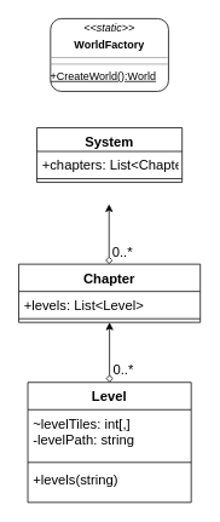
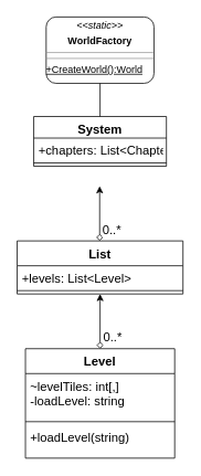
  <mxCell id="0" />
  <mxCell id="1" parent="0" />
  <mxCell id="2" value="" style="edgeStyle=none;rounded=1;orthogonalLoop=1;jettySize=auto;fontFamily=Helvetica;fontSize=20;startArrow=diamond;startFill=0;html=1;horizontal=1;" edge="1" parent="1" source="4" target="10"><mxGeometry relative="1" as="geometry" /></mxCell>
  <mxCell id="3" value="0..*" style="edgeLabel;html=1;align=center;verticalAlign=middle;resizable=0;points=[];fontSize=15;fontFamily=Helvetica;" vertex="1" connectable="0" parent="2"><mxGeometry x="-0.545" y="1" relative="1" as="geometry"><mxPoint x="15" as="offset" /></mxGeometry></mxCell>
  <mxCell id="4" value="Level" style="swimlane;fontStyle=1;align=center;verticalAlign=top;childLayout=stackLayout;horizontal=1;startSize=30;horizontalStack=0;resizeParent=1;resizeParentMax=0;resizeLast=0;collapsible=1;marginBottom=0;fontFamily=Helvetica;fontSize=15;" vertex="1" parent="1"><mxGeometry x="30" y="420" width="180" height="132" as="geometry" /></mxCell>
- <mxCell id="5" value="~levelTiles: int[,]&#10;-levelPath: string&#10;" style="text;strokeColor=none;fillColor=none;align=left;verticalAlign=top;spacingLeft=4;spacingRight=4;overflow=hidden;rotatable=0;points=[[0,0.5],[1,0.5]];portConstraint=eastwest;fontSize=15;fontFamily=Helvetica;" vertex="1" parent="4"><mxGeometry y="30" width="180" height="54" as="geometry" /></mxCell>
+ <mxCell id="5" value="~levelTiles: int[,]&#10;-loadLevel: string&#10;" style="text;strokeColor=none;fillColor=none;align=left;verticalAlign=top;spacingLeft=4;spacingRight=4;overflow=hidden;rotatable=0;points=[[0,0.5],[1,0.5]];portConstraint=eastwest;fontSize=15;fontFamily=Helvetica;" vertex="1" parent="4"><mxGeometry y="30" width="180" height="54" as="geometry" /></mxCell>
  <mxCell id="6" value="" style="line;strokeWidth=1;fillColor=none;align=left;verticalAlign=middle;spacingTop=-1;spacingLeft=3;spacingRight=3;rotatable=0;labelPosition=right;points=[];portConstraint=eastwest;strokeColor=inherit;fontFamily=Helvetica;fontSize=15;" vertex="1" parent="4"><mxGeometry y="84" width="180" height="8" as="geometry" /></mxCell>
- <mxCell id="7" value="+levels(string)" style="text;strokeColor=none;fillColor=none;align=left;verticalAlign=top;spacingLeft=4;spacingRight=4;overflow=hidden;rotatable=0;points=[[0,0.5],[1,0.5]];portConstraint=eastwest;fontSize=15;fontFamily=Helvetica;" vertex="1" parent="4"><mxGeometry y="92" width="180" height="40" as="geometry" /></mxCell>
- <mxCell id="8" value="Chapter" style="swimlane;fontStyle=1;align=center;verticalAlign=top;childLayout=stackLayout;horizontal=1;startSize=30;horizontalStack=0;resizeParent=1;resizeParentMax=0;resizeLast=0;collapsible=1;marginBottom=0;fontFamily=Helvetica;fontSize=15;" vertex="1" parent="1"><mxGeometry x="20" y="290" width="200" height="64" as="geometry" /></mxCell>
+ <mxCell id="7" value="+loadLevel(string)" style="text;strokeColor=none;fillColor=none;align=left;verticalAlign=top;spacingLeft=4;spacingRight=4;overflow=hidden;rotatable=0;points=[[0,0.5],[1,0.5]];portConstraint=eastwest;fontSize=15;fontFamily=Helvetica;" vertex="1" parent="4"><mxGeometry y="92" width="180" height="40" as="geometry" /></mxCell>
+ <mxCell id="8" value="List" style="swimlane;fontStyle=1;align=center;verticalAlign=top;childLayout=stackLayout;horizontal=1;startSize=30;horizontalStack=0;resizeParent=1;resizeParentMax=0;resizeLast=0;collapsible=1;marginBottom=0;fontFamily=Helvetica;fontSize=15;" vertex="1" parent="1"><mxGeometry x="20" y="290" width="200" height="64" as="geometry" /></mxCell>
  <mxCell id="9" value="+levels: List&lt;Level&gt;" style="text;strokeColor=none;fillColor=none;align=left;verticalAlign=top;spacingLeft=4;spacingRight=4;overflow=hidden;rotatable=0;points=[[0,0.5],[1,0.5]];portConstraint=eastwest;fontSize=15;fontFamily=Helvetica;" vertex="1" parent="8"><mxGeometry y="30" width="200" height="26" as="geometry" /></mxCell>
  <mxCell id="10" value="" style="line;strokeWidth=1;fillColor=none;align=left;verticalAlign=middle;spacingTop=-1;spacingLeft=3;spacingRight=3;rotatable=0;labelPosition=right;points=[];portConstraint=eastwest;strokeColor=inherit;fontFamily=Helvetica;fontSize=20;" vertex="1" parent="8"><mxGeometry y="56" width="200" height="8" as="geometry" /></mxCell>
  <mxCell id="11" value="" style="edgeStyle=none;rounded=1;orthogonalLoop=1;jettySize=auto;fontFamily=Helvetica;fontSize=20;startArrow=diamond;startFill=0;html=1;horizontal=1;" edge="1" parent="1"><mxGeometry relative="1" as="geometry"><mxPoint x="119.5" y="290" as="sourcePoint" /><mxPoint x="119.5" y="224" as="targetPoint" /></mxGeometry></mxCell>
  <mxCell id="12" value="0..*" style="edgeLabel;html=1;align=center;verticalAlign=middle;resizable=0;points=[];fontSize=15;fontFamily=Helvetica;" vertex="1" connectable="0" parent="11"><mxGeometry x="-0.545" y="1" relative="1" as="geometry"><mxPoint x="15" as="offset" /></mxGeometry></mxCell>
  <mxCell id="13" value="System" style="swimlane;fontStyle=1;align=center;verticalAlign=top;childLayout=stackLayout;horizontal=1;startSize=26;horizontalStack=0;resizeParent=1;resizeParentMax=0;resizeLast=0;collapsible=1;marginBottom=0;fontFamily=Helvetica;fontSize=15;" vertex="1" parent="1"><mxGeometry x="40" y="140" width="160" height="60" as="geometry" /></mxCell>
  <mxCell id="14" value="+chapters: List&lt;Chapter&gt;" style="text;strokeColor=none;fillColor=none;align=left;verticalAlign=top;spacingLeft=4;spacingRight=4;overflow=hidden;rotatable=0;points=[[0,0.5],[1,0.5]];portConstraint=eastwest;fontSize=15;fontFamily=Helvetica;" vertex="1" parent="13"><mxGeometry y="26" width="160" height="26" as="geometry" /></mxCell>
  <mxCell id="15" value="" style="line;strokeWidth=1;fillColor=none;align=left;verticalAlign=middle;spacingTop=-1;spacingLeft=3;spacingRight=3;rotatable=0;labelPosition=right;points=[];portConstraint=eastwest;strokeColor=inherit;fontFamily=Helvetica;fontSize=15;" vertex="1" parent="13"><mxGeometry y="52" width="160" height="8" as="geometry" /></mxCell>
  <mxCell id="16" value="&lt;p style=&quot;margin:0px;margin-top:4px;text-align:center;&quot;&gt;&lt;i&gt;&amp;lt;&amp;lt;static&amp;gt;&amp;gt;&lt;/i&gt;&lt;b&gt;&lt;br&gt;&lt;/b&gt;&lt;/p&gt;&lt;p style=&quot;margin:0px;margin-top:4px;text-align:center;&quot;&gt;&lt;b&gt;WorldFactory&lt;/b&gt;&lt;br&gt;&lt;b&gt;&lt;/b&gt;&lt;/p&gt;&lt;hr size=&quot;1&quot;&gt;&lt;hr size=&quot;1&quot;&gt;&lt;u&gt;+CreateWorld():World&lt;/u&gt;" style="verticalAlign=top;align=left;overflow=fill;fontSize=12;fontFamily=Helvetica;html=1;rounded=1;" vertex="1" parent="1"><mxGeometry x="55" y="20" width="130" height="80" as="geometry" /></mxCell>
+ <mxCell id="17" value="" style="endArrow=none;html=1;rounded=1;fontFamily=Helvetica;fontSize=15;entryX=0.5;entryY=1;entryDx=0;entryDy=0;exitX=0.5;exitY=0;exitDx=0;exitDy=0;" edge="1" parent="1" source="13" target="16"><mxGeometry width="50" height="50" relative="1" as="geometry"><mxPoint x="110" y="240" as="sourcePoint" /><mxPoint x="160" y="190" as="targetPoint" /></mxGeometry></mxCell>
